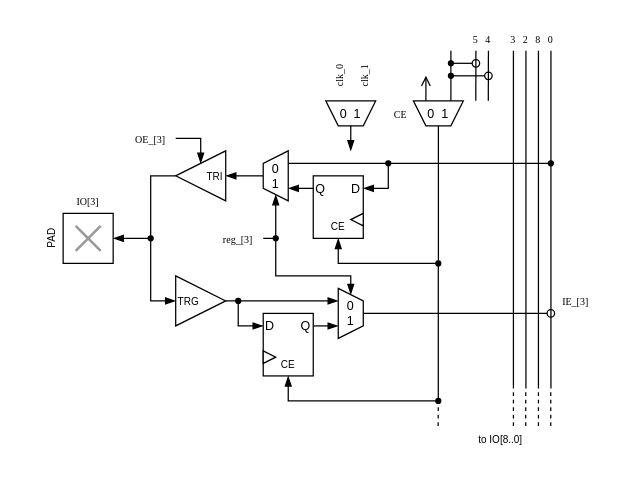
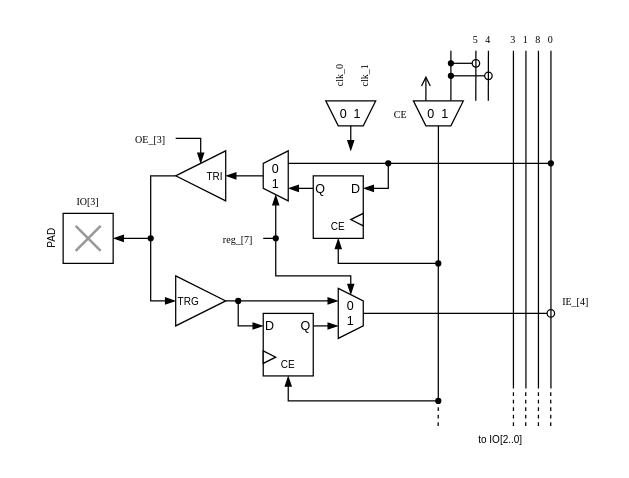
  <mxCell id="0" />
  <mxCell id="1" parent="0" />
  <mxCell id="2" value="" style="group" parent="1" vertex="1" connectable="0"><mxGeometry x="50" y="170" width="40" height="40" as="geometry" /></mxCell>
  <mxCell id="3" value="" style="whiteSpace=wrap;html=1;aspect=fixed;" parent="2" vertex="1"><mxGeometry width="40" height="40" as="geometry" /></mxCell>
  <mxCell id="4" value="" style="endArrow=none;html=1;rounded=0;strokeColor=#999999;strokeWidth=2;" parent="2" edge="1"><mxGeometry width="50" height="50" relative="1" as="geometry"><mxPoint x="30" y="30" as="sourcePoint" /><mxPoint x="10" y="10" as="targetPoint" /></mxGeometry></mxCell>
  <mxCell id="5" value="" style="endArrow=none;html=1;rounded=0;strokeColor=#999999;strokeWidth=2;" parent="2" edge="1"><mxGeometry width="50" height="50" relative="1" as="geometry"><mxPoint x="30" y="10" as="sourcePoint" /><mxPoint x="10" y="30" as="targetPoint" /></mxGeometry></mxCell>
  <mxCell id="6" style="edgeStyle=orthogonalEdgeStyle;rounded=0;orthogonalLoop=1;jettySize=auto;html=1;exitX=1;exitY=0.5;exitDx=0;exitDy=0;entryX=0.25;entryY=1;entryDx=0;entryDy=0;strokeColor=#000000;strokeWidth=1;fontSize=10;startArrow=none;startFill=0;endArrow=blockThin;endFill=1;startSize=4;" parent="1" source="7" target="19" edge="1"><mxGeometry relative="1" as="geometry" /></mxCell>
  <mxCell id="7" value="&lt;font style=&quot;font-size: 8px;&quot;&gt;TRG&lt;/font&gt;" style="triangle;whiteSpace=wrap;html=1;align=left;" parent="1" vertex="1"><mxGeometry x="140" y="220" width="40" height="40" as="geometry" /></mxCell>
  <mxCell id="8" style="edgeStyle=orthogonalEdgeStyle;rounded=0;orthogonalLoop=1;jettySize=auto;html=1;exitX=1;exitY=0.5;exitDx=0;exitDy=0;entryX=1;entryY=0.5;entryDx=0;entryDy=0;strokeColor=#000000;strokeWidth=1;endArrow=blockThin;endFill=1;" parent="1" source="9" target="3" edge="1"><mxGeometry relative="1" as="geometry"><Array as="points"><mxPoint x="120" y="140" /><mxPoint x="120" y="190" /></Array></mxGeometry></mxCell>
  <mxCell id="9" value="&lt;font style=&quot;font-size: 8px;&quot;&gt;TRI&lt;/font&gt;" style="triangle;whiteSpace=wrap;html=1;direction=west;align=right;" parent="1" vertex="1"><mxGeometry x="140" y="120" width="40" height="40" as="geometry" /></mxCell>
  <mxCell id="10" style="edgeStyle=orthogonalEdgeStyle;rounded=0;orthogonalLoop=1;jettySize=auto;html=1;entryX=0;entryY=0.5;entryDx=0;entryDy=0;strokeColor=#000000;strokeWidth=1;endArrow=blockThin;endFill=1;startArrow=oval;startFill=1;startSize=4;" parent="1" target="7" edge="1"><mxGeometry relative="1" as="geometry"><mxPoint x="120" y="190" as="sourcePoint" /><mxPoint x="50" y="210" as="targetPoint" /><Array as="points"><mxPoint x="120" y="190" /><mxPoint x="120" y="230" /></Array></mxGeometry></mxCell>
  <mxCell id="11" style="edgeStyle=orthogonalEdgeStyle;rounded=0;orthogonalLoop=1;jettySize=auto;html=1;entryX=0.5;entryY=1;entryDx=0;entryDy=0;strokeColor=#000000;strokeWidth=1;endArrow=blockThin;endFill=1;startArrow=none;startFill=0;startSize=4;" parent="1" target="9" edge="1"><mxGeometry relative="1" as="geometry"><mxPoint x="140" y="110" as="sourcePoint" /><mxPoint x="150" y="200" as="targetPoint" /><Array as="points"><mxPoint x="160" y="110" /></Array></mxGeometry></mxCell>
  <mxCell id="12" value="" style="endArrow=none;html=1;rounded=0;strokeColor=#000000;strokeWidth=1;startSize=4;exitX=0.25;exitY=1;exitDx=0;exitDy=0;" parent="1" edge="1" source="62"><mxGeometry width="50" height="50" relative="1" as="geometry"><mxPoint x="360" y="90" as="sourcePoint" /><mxPoint x="360.08" y="40" as="targetPoint" /></mxGeometry></mxCell>
  <mxCell id="13" value="" style="group" parent="1" vertex="1" connectable="0"><mxGeometry x="210" y="250" width="40" height="50" as="geometry" /></mxCell>
  <mxCell id="14" value="" style="rounded=0;whiteSpace=wrap;html=1;" parent="13" vertex="1"><mxGeometry width="40" height="50" as="geometry" /></mxCell>
  <mxCell id="15" value="&lt;font style=&quot;font-size: 8px;&quot;&gt;CE&lt;/font&gt;" style="rounded=0;whiteSpace=wrap;html=1;fillColor=none;strokeColor=none;" parent="13" vertex="1"><mxGeometry x="10" y="30" width="20" height="20" as="geometry" /></mxCell>
  <mxCell id="16" value="&lt;font style=&quot;font-size: 10px;&quot;&gt;D&lt;/font&gt;" style="rounded=0;whiteSpace=wrap;html=1;fillColor=none;strokeColor=none;align=left;" parent="13" vertex="1"><mxGeometry width="10" height="20" as="geometry" /></mxCell>
  <mxCell id="17" value="&lt;font style=&quot;font-size: 10px;&quot;&gt;Q&lt;/font&gt;" style="rounded=0;whiteSpace=wrap;html=1;fillColor=none;strokeColor=none;align=right;" parent="13" vertex="1"><mxGeometry x="30" width="10" height="20" as="geometry" /></mxCell>
  <mxCell id="18" value="" style="triangle;whiteSpace=wrap;html=1;" vertex="1" parent="13"><mxGeometry y="30" width="10" height="10" as="geometry" /></mxCell>
  <mxCell id="19" value="0&lt;br&gt;1" style="shape=trapezoid;perimeter=trapezoidPerimeter;whiteSpace=wrap;html=1;fixedSize=1;fontSize=10;direction=south;size=10;" parent="1" vertex="1"><mxGeometry x="270" y="230" width="20" height="40" as="geometry" /></mxCell>
  <mxCell id="20" style="edgeStyle=orthogonalEdgeStyle;rounded=0;orthogonalLoop=1;jettySize=auto;html=1;exitX=1;exitY=0.5;exitDx=0;exitDy=0;entryX=0.75;entryY=1;entryDx=0;entryDy=0;strokeColor=#000000;strokeWidth=1;fontSize=10;startArrow=none;startFill=0;endArrow=blockThin;endFill=1;startSize=4;" parent="1" source="17" target="19" edge="1"><mxGeometry relative="1" as="geometry" /></mxCell>
  <mxCell id="21" style="edgeStyle=orthogonalEdgeStyle;rounded=0;orthogonalLoop=1;jettySize=auto;html=1;entryX=0;entryY=0.5;entryDx=0;entryDy=0;strokeColor=#000000;strokeWidth=1;endArrow=blockThin;endFill=1;startArrow=oval;startFill=1;startSize=4;" parent="1" target="16" edge="1"><mxGeometry relative="1" as="geometry"><mxPoint x="190" y="240" as="sourcePoint" /><mxPoint x="150" y="250" as="targetPoint" /><Array as="points"><mxPoint x="190" y="260" /></Array></mxGeometry></mxCell>
  <mxCell id="22" value="" style="rounded=0;whiteSpace=wrap;html=1;" parent="1" vertex="1"><mxGeometry x="250" y="140" width="40" height="50" as="geometry" /></mxCell>
  <mxCell id="23" value="" style="triangle;whiteSpace=wrap;html=1;direction=west;" parent="1" vertex="1"><mxGeometry x="280" y="170" width="10" height="10" as="geometry" /></mxCell>
  <mxCell id="24" value="&lt;font style=&quot;font-size: 8px;&quot;&gt;CE&lt;/font&gt;" style="rounded=0;whiteSpace=wrap;html=1;fillColor=none;strokeColor=none;" parent="1" vertex="1"><mxGeometry x="260" y="170" width="20" height="20" as="geometry" /></mxCell>
  <mxCell id="25" style="edgeStyle=orthogonalEdgeStyle;rounded=0;orthogonalLoop=1;jettySize=auto;html=1;exitX=0;exitY=0.5;exitDx=0;exitDy=0;entryX=0.25;entryY=1;entryDx=0;entryDy=0;strokeColor=#000000;strokeWidth=1;fontSize=10;startArrow=none;startFill=0;endArrow=blockThin;endFill=1;startSize=4;" parent="1" source="26" target="29" edge="1"><mxGeometry relative="1" as="geometry" /></mxCell>
  <mxCell id="26" value="&lt;span style=&quot;font-size: 10px;&quot;&gt;Q&lt;/span&gt;" style="rounded=0;whiteSpace=wrap;html=1;fillColor=none;strokeColor=none;align=left;" parent="1" vertex="1"><mxGeometry x="250" y="140" width="10" height="20" as="geometry" /></mxCell>
  <mxCell id="27" value="&lt;font style=&quot;font-size: 10px;&quot;&gt;D&lt;/font&gt;" style="rounded=0;whiteSpace=wrap;html=1;fillColor=none;strokeColor=none;align=right;" parent="1" vertex="1"><mxGeometry x="280" y="140" width="10" height="20" as="geometry" /></mxCell>
  <mxCell id="28" style="edgeStyle=orthogonalEdgeStyle;rounded=0;orthogonalLoop=1;jettySize=auto;html=1;exitX=0.5;exitY=0;exitDx=0;exitDy=0;entryX=0;entryY=0.5;entryDx=0;entryDy=0;strokeColor=#000000;strokeWidth=1;fontSize=10;startArrow=none;startFill=0;endArrow=blockThin;endFill=1;startSize=4;" parent="1" source="29" target="9" edge="1"><mxGeometry relative="1" as="geometry" /></mxCell>
  <mxCell id="29" value="0&lt;br&gt;1" style="shape=trapezoid;perimeter=trapezoidPerimeter;whiteSpace=wrap;html=1;fixedSize=1;fontSize=10;direction=north;size=10;" parent="1" vertex="1"><mxGeometry x="210" y="120" width="20" height="40" as="geometry" /></mxCell>
  <mxCell id="30" style="edgeStyle=orthogonalEdgeStyle;rounded=0;orthogonalLoop=1;jettySize=auto;html=1;entryX=0;entryY=0.5;entryDx=0;entryDy=0;strokeColor=#000000;strokeWidth=1;endArrow=blockThin;endFill=1;startArrow=none;startFill=0;startSize=4;" parent="1" target="29" edge="1"><mxGeometry relative="1" as="geometry"><mxPoint x="210" y="190" as="sourcePoint" /><mxPoint x="220" y="160" as="targetPoint" /><Array as="points"><mxPoint x="220" y="190" /></Array></mxGeometry></mxCell>
  <mxCell id="31" value="&lt;font face=&quot;Lucida Console&quot;&gt;&lt;span style=&quot;font-size: 8px;&quot;&gt;OE_[3]&lt;/span&gt;&lt;/font&gt;" style="rounded=0;whiteSpace=wrap;html=1;fillColor=none;strokeColor=none;" parent="1" vertex="1"><mxGeometry x="100" y="100" width="40" height="20" as="geometry" /></mxCell>
- <mxCell id="32" value="&lt;font face=&quot;Lucida Console&quot;&gt;&lt;span style=&quot;font-size: 8px;&quot;&gt;reg_[3]&lt;/span&gt;&lt;/font&gt;" style="rounded=0;whiteSpace=wrap;html=1;fillColor=none;strokeColor=none;" parent="1" vertex="1"><mxGeometry x="170" y="180" width="40" height="20" as="geometry" /></mxCell>
+ <mxCell id="32" value="&lt;font face=&quot;Lucida Console&quot;&gt;&lt;span style=&quot;font-size: 8px;&quot;&gt;reg_[7]&lt;/span&gt;&lt;/font&gt;" style="rounded=0;whiteSpace=wrap;html=1;fillColor=none;strokeColor=none;" parent="1" vertex="1"><mxGeometry x="170" y="180" width="40" height="20" as="geometry" /></mxCell>
  <mxCell id="33" value="&lt;font style=&quot;font-size: 8px;&quot;&gt;PAD&lt;/font&gt;" style="rounded=0;whiteSpace=wrap;html=1;fillColor=none;strokeColor=none;rotation=270;" parent="1" vertex="1"><mxGeometry x="20" y="180" width="40" height="20" as="geometry" /></mxCell>
  <mxCell id="34" value="" style="endArrow=oval;html=1;rounded=0;strokeColor=#000000;strokeWidth=1;fontFamily=Lucida Console;fontSize=8;startSize=4;endFill=0;exitX=0.5;exitY=0;exitDx=0;exitDy=0;" parent="1" source="19" edge="1"><mxGeometry width="50" height="50" relative="1" as="geometry"><mxPoint x="308" y="250" as="sourcePoint" /><mxPoint x="440" y="250" as="targetPoint" /></mxGeometry></mxCell>
  <mxCell id="35" value="" style="endArrow=oval;html=1;rounded=0;strokeColor=#000000;strokeWidth=1;fontFamily=Lucida Console;fontSize=8;startSize=4;endFill=1;exitX=0.75;exitY=1;exitDx=0;exitDy=0;endSize=4;" parent="1" source="29" edge="1"><mxGeometry width="50" height="50" relative="1" as="geometry"><mxPoint x="300" y="149" as="sourcePoint" /><mxPoint x="440" y="130" as="targetPoint" /></mxGeometry></mxCell>
  <mxCell id="36" style="edgeStyle=orthogonalEdgeStyle;rounded=0;orthogonalLoop=1;jettySize=auto;html=1;entryX=0.5;entryY=1;entryDx=0;entryDy=0;strokeColor=#000000;strokeWidth=1;endArrow=blockThin;endFill=1;startArrow=none;startFill=0;startSize=4;exitX=0.5;exitY=0;exitDx=0;exitDy=0;" parent="1" target="22" edge="1" source="62"><mxGeometry relative="1" as="geometry"><mxPoint x="320" y="210" as="sourcePoint" /><mxPoint x="150" y="240" as="targetPoint" /><Array as="points"><mxPoint x="270" y="210" /></Array></mxGeometry></mxCell>
  <mxCell id="37" style="edgeStyle=orthogonalEdgeStyle;rounded=0;orthogonalLoop=1;jettySize=auto;html=1;entryX=0.5;entryY=1;entryDx=0;entryDy=0;strokeColor=#000000;strokeWidth=1;endArrow=blockThin;endFill=1;startArrow=oval;startFill=1;startSize=4;" parent="1" target="15" edge="1"><mxGeometry relative="1" as="geometry"><mxPoint x="350" y="210" as="sourcePoint" /><mxPoint x="250" y="320" as="targetPoint" /><Array as="points"><mxPoint x="230" y="320" /></Array></mxGeometry></mxCell>
  <mxCell id="38" value="" style="endArrow=oval;html=1;rounded=0;strokeColor=#000000;strokeWidth=1;fontFamily=Lucida Console;fontSize=8;startSize=4;endFill=0;startArrow=oval;startFill=1;endSize=6;" parent="1" edge="1"><mxGeometry width="50" height="50" relative="1" as="geometry"><mxPoint x="360.08" y="50" as="sourcePoint" /><mxPoint x="380.08" y="50" as="targetPoint" /></mxGeometry></mxCell>
  <mxCell id="39" value="" style="endArrow=oval;html=1;rounded=0;strokeColor=#000000;strokeWidth=1;fontFamily=Lucida Console;fontSize=8;startSize=4;endFill=0;startArrow=oval;startFill=1;endSize=6;" parent="1" edge="1"><mxGeometry width="50" height="50" relative="1" as="geometry"><mxPoint x="360.08" y="60" as="sourcePoint" /><mxPoint x="390.08" y="60" as="targetPoint" /></mxGeometry></mxCell>
  <mxCell id="40" value="" style="endArrow=none;html=1;rounded=0;strokeColor=#000000;strokeWidth=1;startSize=4;" parent="1" edge="1"><mxGeometry width="50" height="50" relative="1" as="geometry"><mxPoint x="380" y="80" as="sourcePoint" /><mxPoint x="380.08" y="40" as="targetPoint" /></mxGeometry></mxCell>
  <mxCell id="41" value="" style="endArrow=none;html=1;rounded=0;strokeColor=#000000;strokeWidth=1;startSize=4;" parent="1" edge="1"><mxGeometry width="50" height="50" relative="1" as="geometry"><mxPoint x="390" y="80" as="sourcePoint" /><mxPoint x="390.08" y="40" as="targetPoint" /><Array as="points" /></mxGeometry></mxCell>
  <mxCell id="42" value="&lt;font face=&quot;Lucida Console&quot;&gt;&lt;span style=&quot;font-size: 8px;&quot;&gt;CE&lt;/span&gt;&lt;/font&gt;" style="rounded=0;whiteSpace=wrap;html=1;fillColor=none;strokeColor=none;" parent="1" vertex="1"><mxGeometry x="310.08" y="80" width="20" height="20" as="geometry" /></mxCell>
  <mxCell id="43" value="" style="endArrow=none;html=1;rounded=0;strokeColor=#000000;strokeWidth=1;startSize=4;" parent="1" edge="1"><mxGeometry width="50" height="50" relative="1" as="geometry"><mxPoint x="410.08" y="310" as="sourcePoint" /><mxPoint x="410.08" y="40" as="targetPoint" /></mxGeometry></mxCell>
  <mxCell id="44" value="" style="endArrow=none;html=1;rounded=0;strokeColor=#000000;strokeWidth=1;startSize=4;" parent="1" edge="1"><mxGeometry width="50" height="50" relative="1" as="geometry"><mxPoint x="420.08" y="310" as="sourcePoint" /><mxPoint x="420.08" y="40" as="targetPoint" /></mxGeometry></mxCell>
  <mxCell id="45" value="" style="endArrow=none;html=1;rounded=0;strokeColor=#000000;strokeWidth=1;startSize=4;" parent="1" edge="1"><mxGeometry width="50" height="50" relative="1" as="geometry"><mxPoint x="430.08" y="310" as="sourcePoint" /><mxPoint x="430.08" y="40" as="targetPoint" /></mxGeometry></mxCell>
  <mxCell id="46" value="" style="endArrow=none;html=1;rounded=0;strokeColor=#000000;strokeWidth=1;startSize=4;" parent="1" edge="1"><mxGeometry width="50" height="50" relative="1" as="geometry"><mxPoint x="440.08" y="310" as="sourcePoint" /><mxPoint x="440.08" y="40" as="targetPoint" /></mxGeometry></mxCell>
  <mxCell id="47" value="&lt;font face=&quot;Lucida Console&quot;&gt;&lt;span style=&quot;font-size: 8px;&quot;&gt;IO[3]&lt;/span&gt;&lt;/font&gt;" style="rounded=0;whiteSpace=wrap;html=1;fillColor=none;strokeColor=none;rotation=0;" parent="1" vertex="1"><mxGeometry x="50" y="150" width="40" height="20" as="geometry" /></mxCell>
  <mxCell id="48" style="edgeStyle=orthogonalEdgeStyle;rounded=0;orthogonalLoop=1;jettySize=auto;html=1;entryX=1;entryY=0.5;entryDx=0;entryDy=0;strokeColor=#000000;strokeWidth=1;endArrow=blockThin;endFill=1;startArrow=oval;startFill=1;startSize=4;" parent="1" target="27" edge="1"><mxGeometry relative="1" as="geometry"><mxPoint x="310" y="130" as="sourcePoint" /><mxPoint x="220" y="260" as="targetPoint" /><Array as="points"><mxPoint x="310" y="150" /></Array></mxGeometry></mxCell>
  <mxCell id="49" value="&lt;font face=&quot;Lucida Console&quot;&gt;&lt;span style=&quot;font-size: 8px;&quot;&gt;0&lt;/span&gt;&lt;/font&gt;" style="rounded=0;whiteSpace=wrap;html=1;fillColor=none;strokeColor=none;" parent="1" vertex="1"><mxGeometry x="430.08" y="20" width="20" height="20" as="geometry" /></mxCell>
  <mxCell id="50" value="&lt;font face=&quot;Lucida Console&quot;&gt;&lt;span style=&quot;font-size: 8px;&quot;&gt;8&lt;/span&gt;&lt;/font&gt;" style="rounded=0;whiteSpace=wrap;html=1;fillColor=none;strokeColor=none;" parent="1" vertex="1"><mxGeometry x="420.08" y="20" width="20" height="20" as="geometry" /></mxCell>
- <mxCell id="51" value="&lt;font face=&quot;Lucida Console&quot;&gt;&lt;span style=&quot;font-size: 8px;&quot;&gt;2&lt;/span&gt;&lt;/font&gt;" style="rounded=0;whiteSpace=wrap;html=1;fillColor=none;strokeColor=none;" parent="1" vertex="1"><mxGeometry x="410.08" y="20" width="20" height="20" as="geometry" /></mxCell>
+ <mxCell id="51" value="&lt;font face=&quot;Lucida Console&quot;&gt;&lt;span style=&quot;font-size: 8px;&quot;&gt;1&lt;/span&gt;&lt;/font&gt;" style="rounded=0;whiteSpace=wrap;html=1;fillColor=none;strokeColor=none;" parent="1" vertex="1"><mxGeometry x="410.08" y="20" width="20" height="20" as="geometry" /></mxCell>
  <mxCell id="52" value="&lt;font face=&quot;Lucida Console&quot;&gt;&lt;span style=&quot;font-size: 8px;&quot;&gt;3&lt;/span&gt;&lt;/font&gt;" style="rounded=0;whiteSpace=wrap;html=1;fillColor=none;strokeColor=none;" parent="1" vertex="1"><mxGeometry x="400.08" y="20" width="20" height="20" as="geometry" /></mxCell>
  <mxCell id="53" value="&lt;font face=&quot;Lucida Console&quot;&gt;&lt;span style=&quot;font-size: 8px;&quot;&gt;4&lt;/span&gt;&lt;/font&gt;" style="rounded=0;whiteSpace=wrap;html=1;fillColor=none;strokeColor=none;" parent="1" vertex="1"><mxGeometry x="380.08" y="20" width="20" height="20" as="geometry" /></mxCell>
  <mxCell id="54" value="&lt;font face=&quot;Lucida Console&quot;&gt;&lt;span style=&quot;font-size: 8px;&quot;&gt;5&lt;/span&gt;&lt;/font&gt;" style="rounded=0;whiteSpace=wrap;html=1;fillColor=none;strokeColor=none;" parent="1" vertex="1"><mxGeometry x="370.08" y="20" width="20" height="20" as="geometry" /></mxCell>
  <mxCell id="55" style="edgeStyle=orthogonalEdgeStyle;rounded=0;orthogonalLoop=1;jettySize=auto;html=1;entryX=0;entryY=0.5;entryDx=0;entryDy=0;strokeColor=#000000;strokeWidth=1;endArrow=blockThin;endFill=1;startArrow=oval;startFill=1;startSize=4;" parent="1" target="19" edge="1"><mxGeometry relative="1" as="geometry"><mxPoint x="220" y="190" as="sourcePoint" /><mxPoint x="280" y="265" as="targetPoint" /><Array as="points"><mxPoint x="220" y="220" /><mxPoint x="280" y="220" /></Array></mxGeometry></mxCell>
  <mxCell id="56" value="" style="endArrow=none;dashed=1;html=1;rounded=0;strokeColor=#000000;strokeWidth=1;fontFamily=Lucida Console;fontSize=8;startSize=4;endSize=6;" parent="1" edge="1"><mxGeometry width="50" height="50" relative="1" as="geometry"><mxPoint x="410.08" y="340" as="sourcePoint" /><mxPoint x="410.08" y="310" as="targetPoint" /></mxGeometry></mxCell>
  <mxCell id="57" value="" style="endArrow=none;dashed=1;html=1;rounded=0;strokeColor=#000000;strokeWidth=1;fontFamily=Lucida Console;fontSize=8;startSize=4;endSize=6;" parent="1" edge="1"><mxGeometry width="50" height="50" relative="1" as="geometry"><mxPoint x="419.92" y="340" as="sourcePoint" /><mxPoint x="419.92" y="310" as="targetPoint" /></mxGeometry></mxCell>
  <mxCell id="58" value="" style="endArrow=none;dashed=1;html=1;rounded=0;strokeColor=#000000;strokeWidth=1;fontFamily=Lucida Console;fontSize=8;startSize=4;endSize=6;" parent="1" edge="1"><mxGeometry width="50" height="50" relative="1" as="geometry"><mxPoint x="430.08" y="340" as="sourcePoint" /><mxPoint x="430.08" y="310" as="targetPoint" /></mxGeometry></mxCell>
  <mxCell id="59" value="" style="endArrow=none;dashed=1;html=1;rounded=0;strokeColor=#000000;strokeWidth=1;fontFamily=Lucida Console;fontSize=8;startSize=4;endSize=6;" parent="1" edge="1"><mxGeometry width="50" height="50" relative="1" as="geometry"><mxPoint x="439.92" y="340" as="sourcePoint" /><mxPoint x="439.92" y="310" as="targetPoint" /></mxGeometry></mxCell>
  <mxCell id="60" value="" style="endArrow=oval;dashed=1;html=1;rounded=0;strokeColor=#000000;strokeWidth=1;fontFamily=Lucida Console;fontSize=8;startSize=4;endSize=4;endFill=1;" parent="1" edge="1"><mxGeometry width="50" height="50" relative="1" as="geometry"><mxPoint x="349.88" y="340" as="sourcePoint" /><mxPoint x="350" y="320" as="targetPoint" /></mxGeometry></mxCell>
- <mxCell id="61" value="&lt;font style=&quot;font-size: 8px;&quot;&gt;to IO[8..0]&lt;/font&gt;" style="rounded=0;whiteSpace=wrap;html=1;fillColor=none;strokeColor=none;" parent="1" vertex="1"><mxGeometry x="360.08" y="340" width="80" height="20" as="geometry" /></mxCell>
+ <mxCell id="61" value="&lt;font style=&quot;font-size: 8px;&quot;&gt;to IO[2..0]&lt;/font&gt;" style="rounded=0;whiteSpace=wrap;html=1;fillColor=none;strokeColor=none;" parent="1" vertex="1"><mxGeometry x="360.08" y="340" width="80" height="20" as="geometry" /></mxCell>
  <mxCell id="62" value="0&amp;nbsp; 1" style="shape=trapezoid;perimeter=trapezoidPerimeter;whiteSpace=wrap;html=1;fixedSize=1;fontSize=10;direction=west;size=10;" vertex="1" parent="1"><mxGeometry x="330.08" y="80" width="40" height="20" as="geometry" /></mxCell>
  <mxCell id="63" style="edgeStyle=orthogonalEdgeStyle;rounded=0;orthogonalLoop=1;jettySize=auto;html=1;strokeColor=#000000;strokeWidth=1;endArrow=open;endFill=0;startArrow=none;startFill=0;startSize=4;exitX=0.75;exitY=1;exitDx=0;exitDy=0;" edge="1" parent="1" source="62"><mxGeometry relative="1" as="geometry"><mxPoint x="330.08" y="69.96" as="sourcePoint" /><mxPoint x="340.08" y="60" as="targetPoint" /><Array as="points"><mxPoint x="340.08" y="70" /></Array></mxGeometry></mxCell>
  <mxCell id="64" value="&lt;font face=&quot;Lucida Console&quot;&gt;&lt;span style=&quot;font-size: 8px;&quot;&gt;clk_0&lt;/span&gt;&lt;/font&gt;" style="rounded=0;whiteSpace=wrap;html=1;fillColor=none;strokeColor=none;rotation=270;" vertex="1" parent="1"><mxGeometry x="250" y="50" width="40" height="20" as="geometry" /></mxCell>
  <mxCell id="65" value="0&amp;nbsp; 1" style="shape=trapezoid;perimeter=trapezoidPerimeter;whiteSpace=wrap;html=1;fixedSize=1;fontSize=10;direction=west;size=10;" vertex="1" parent="1"><mxGeometry x="260" y="80" width="40" height="20" as="geometry" /></mxCell>
  <mxCell id="66" value="&lt;font face=&quot;Lucida Console&quot;&gt;&lt;span style=&quot;font-size: 8px;&quot;&gt;clk_1&lt;/span&gt;&lt;/font&gt;" style="rounded=0;whiteSpace=wrap;html=1;fillColor=none;strokeColor=none;rotation=270;" vertex="1" parent="1"><mxGeometry x="270.08" y="50" width="40" height="20" as="geometry" /></mxCell>
  <mxCell id="67" style="edgeStyle=orthogonalEdgeStyle;rounded=0;orthogonalLoop=1;jettySize=auto;html=1;exitX=0.5;exitY=0;exitDx=0;exitDy=0;strokeColor=#000000;strokeWidth=1;fontSize=10;startArrow=none;startFill=0;endArrow=blockThin;endFill=1;startSize=4;" edge="1" parent="1" source="65"><mxGeometry relative="1" as="geometry"><mxPoint x="260" y="160" as="sourcePoint" /><mxPoint x="280" y="120" as="targetPoint" /></mxGeometry></mxCell>
- <mxCell id="68" value="&lt;font face=&quot;Lucida Console&quot;&gt;&lt;span style=&quot;font-size: 8px;&quot;&gt;IE_[3]&lt;/span&gt;&lt;/font&gt;" style="rounded=0;whiteSpace=wrap;html=1;fillColor=none;strokeColor=none;" vertex="1" parent="1"><mxGeometry x="440.08" y="230" width="40" height="20" as="geometry" /></mxCell>
+ <mxCell id="68" value="&lt;font face=&quot;Lucida Console&quot;&gt;&lt;span style=&quot;font-size: 8px;&quot;&gt;IE_[4]&lt;/span&gt;&lt;/font&gt;" style="rounded=0;whiteSpace=wrap;html=1;fillColor=none;strokeColor=none;" vertex="1" parent="1"><mxGeometry x="440.08" y="230" width="40" height="20" as="geometry" /></mxCell>
